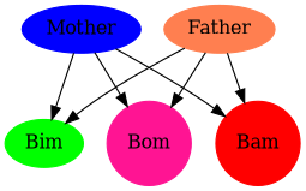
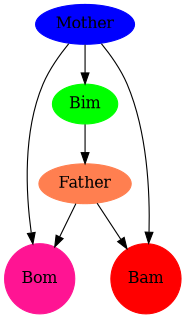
  digraph {
    node [shape=ellipse style=filled]
    n1 [color=green label=Bim]
    n2 [color=deeppink label=Bom shape=circle]
    n3 [color=red label=Bam shape=circle]
    n4 [color=blue label=Mother]
    n5 [color=coral label=Father]
    n4 -> n1
    n4 -> n2
    n4 -> n3
-   n5 -> n1
+   n1 -> n5
    n5 -> n2
    n5 -> n3
  }
